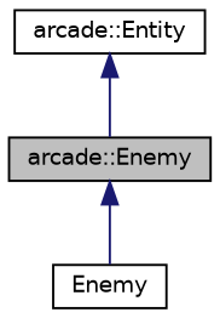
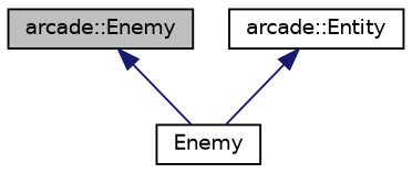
  digraph {
    node [color=black fillcolor=white fontname=Helvetica fontsize=10 shape=record style=filled]
    edge [color=midnightblue dir=back fontname=Helvetica fontsize=10 labelfontname=Helvetica labelfontsize=10 style=solid]
    n1 [fillcolor=grey75 fontcolor=black height=0.2 label="arcade::Enemy" width=0.4]
    n2 [height=0.2 label=Enemy width=0.4]
    n3 [height=0.2 label="arcade::Entity" width=0.4]
    n1 -> n2
-   n3 -> n1
+   n3 -> n2
  }
